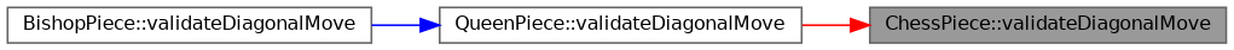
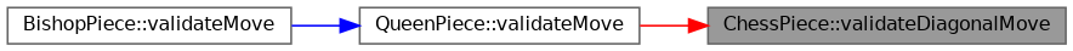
  digraph {
    rankdir=RL
    node [color=grey40 fillcolor=white fontname=Helvetica fontsize=10 shape=box style=filled]
    edge [dir=back fontname=Helvetica fontsize=10 labelfontname=Helvetica labelfontsize=10 style=solid]
    n1 [color=gray40 fillcolor=grey60 fontcolor=black height=0.2 label="ChessPiece::validateDiagonalMove" width=0.4]
-   n2 [height=0.2 label="QueenPiece::validateDiagonalMove" width=0.4]
-   n3 [height=0.2 label="BishopPiece::validateDiagonalMove" width=0.4]
+   n2 [height=0.2 label="QueenPiece::validateMove" width=0.4]
+   n3 [height=0.2 label="BishopPiece::validateMove" width=0.4]
    n1 -> n2 [color=red]
    n2 -> n3 [color=blue]
  }
